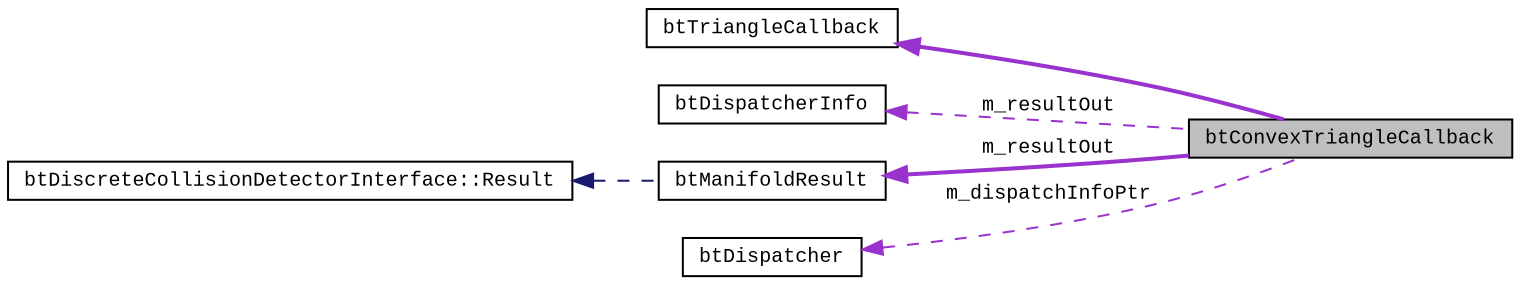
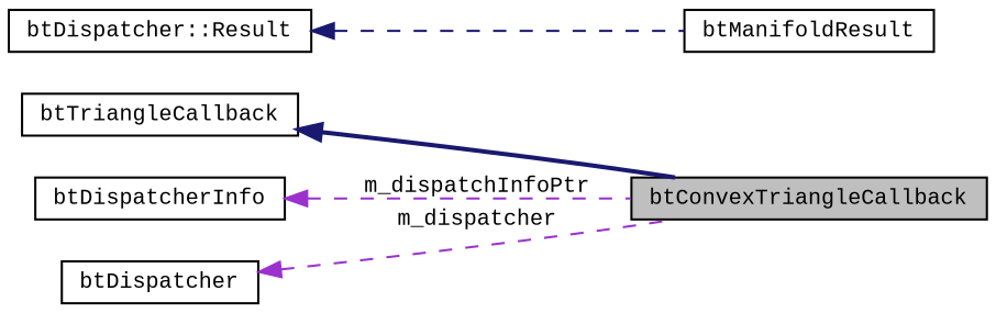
  digraph {
    fontname="Liberation Mono"
    rankdir=LR
    node [color=black fillcolor=white fontname="Liberation Mono" fontsize=10 shape=record style=filled]
    edge [color=darkorchid3 dir=back fontname="Liberation Mono" fontsize=10 labelfontname=Helvetica labelfontsize=10 style=dashed]
    n1 [fillcolor=grey75 fontcolor=black height=0.2 label=btConvexTriangleCallback width=0.4]
    n2 [height=0.2 label=btTriangleCallback width=0.4]
    n3 [height=0.2 label=btDispatcherInfo width=0.4]
    n4 [height=0.2 label=btManifoldResult width=0.4]
-   n5 [height=0.2 label="btDiscreteCollisionDetectorInterface::Result" width=0.4]
+   n5 [height=0.2 label="btDispatcher::Result" width=0.4]
    n6 [height=0.2 label=btDispatcher width=0.4]
-   n2 -> n1 [style=bold]
-   n3 -> n1 [label=" m_resultOut"]
-   n4 -> n1 [label=" m_resultOut" style=bold]
+   n2 -> n1 [color=midnightblue style=bold]
+   n3 -> n1 [label=" m_dispatchInfoPtr"]
    n5 -> n4 [color=midnightblue]
-   n6 -> n1 [label=" m_dispatchInfoPtr"]
+   n6 -> n1 [label=" m_dispatcher"]
  }
